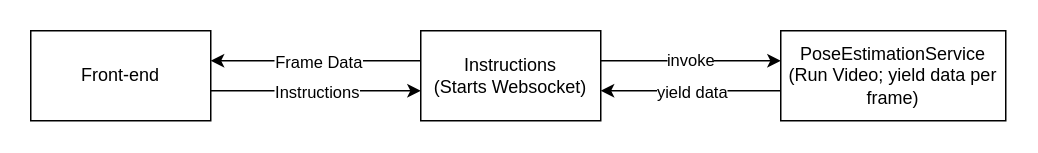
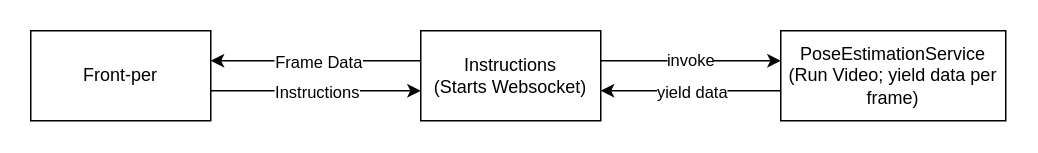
  <mxCell id="0" />
  <mxCell id="1" parent="0" />
  <mxCell id="2" value="" style="edgeStyle=orthogonalEdgeStyle;rounded=0;orthogonalLoop=1;jettySize=auto;html=1;" edge="1" parent="1" source="6" target="9"><mxGeometry relative="1" as="geometry"><Array as="points"><mxPoint x="480" y="40" /><mxPoint x="480" y="40" /></Array></mxGeometry></mxCell>
  <mxCell id="3" value="invoke" style="edgeLabel;html=1;align=center;verticalAlign=middle;resizable=0;points=[];" vertex="1" connectable="0" parent="2"><mxGeometry x="-0.059" y="1" relative="1" as="geometry"><mxPoint x="3" as="offset" /></mxGeometry></mxCell>
  <mxCell id="4" style="edgeStyle=orthogonalEdgeStyle;rounded=0;orthogonalLoop=1;jettySize=auto;html=1;" edge="1" parent="1"><mxGeometry relative="1" as="geometry"><mxPoint x="280" y="40" as="sourcePoint" /><mxPoint x="140" y="40" as="targetPoint" /><Array as="points" /></mxGeometry></mxCell>
  <mxCell id="5" value="Frame Data" style="edgeLabel;html=1;align=center;verticalAlign=middle;resizable=0;points=[];rotation=0;" vertex="1" connectable="0" parent="4"><mxGeometry x="-0.266" y="1" relative="1" as="geometry"><mxPoint x="-18" y="-1" as="offset" /></mxGeometry></mxCell>
  <mxCell id="6" value="Instructions&lt;div&gt;(Starts Websocket)&lt;/div&gt;" style="rounded=0;whiteSpace=wrap;html=1;" vertex="1" parent="1"><mxGeometry x="280" y="20" width="120" height="60" as="geometry" /></mxCell>
  <mxCell id="7" style="edgeStyle=orthogonalEdgeStyle;rounded=0;orthogonalLoop=1;jettySize=auto;html=1;" edge="1" parent="1" source="9"><mxGeometry relative="1" as="geometry"><mxPoint x="510" y="60" as="sourcePoint" /><mxPoint x="400" y="60" as="targetPoint" /><Array as="points"><mxPoint x="490" y="60" /><mxPoint x="490" y="60" /></Array></mxGeometry></mxCell>
  <mxCell id="8" value="yield data" style="edgeLabel;html=1;align=center;verticalAlign=middle;resizable=0;points=[];" vertex="1" connectable="0" parent="7"><mxGeometry x="-0.149" y="-2" relative="1" as="geometry"><mxPoint x="-9" y="2" as="offset" /></mxGeometry></mxCell>
  <mxCell id="9" value="&lt;div&gt;PoseEstimationService&lt;/div&gt;&lt;div&gt;(Run Video; yield data per frame)&lt;/div&gt;" style="rounded=0;whiteSpace=wrap;html=1;" vertex="1" parent="1"><mxGeometry x="520" y="20" width="150" height="60" as="geometry" /></mxCell>
  <mxCell id="10" style="edgeStyle=orthogonalEdgeStyle;rounded=0;orthogonalLoop=1;jettySize=auto;html=1;" edge="1" parent="1"><mxGeometry relative="1" as="geometry"><mxPoint x="140" y="60" as="sourcePoint" /><mxPoint x="280" y="60" as="targetPoint" /><Array as="points" /></mxGeometry></mxCell>
  <mxCell id="11" value="Instructions" style="edgeLabel;html=1;align=center;verticalAlign=middle;resizable=0;points=[];rotation=0;" vertex="1" connectable="0" parent="10"><mxGeometry x="0.127" y="-1" relative="1" as="geometry"><mxPoint x="-9" y="-1" as="offset" /></mxGeometry></mxCell>
- <mxCell id="12" value="Front-end" style="rounded=0;whiteSpace=wrap;html=1;" vertex="1" parent="1"><mxGeometry x="20" y="20" width="120" height="60" as="geometry" /></mxCell>
+ <mxCell id="12" value="Front-per" style="rounded=0;whiteSpace=wrap;html=1;" vertex="1" parent="1"><mxGeometry x="20" y="20" width="120" height="60" as="geometry" /></mxCell>
